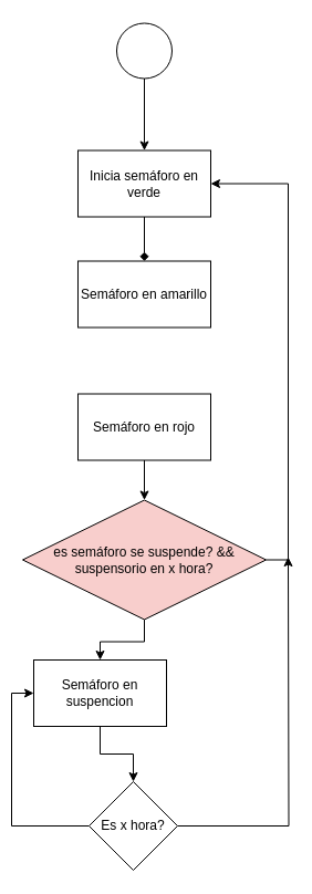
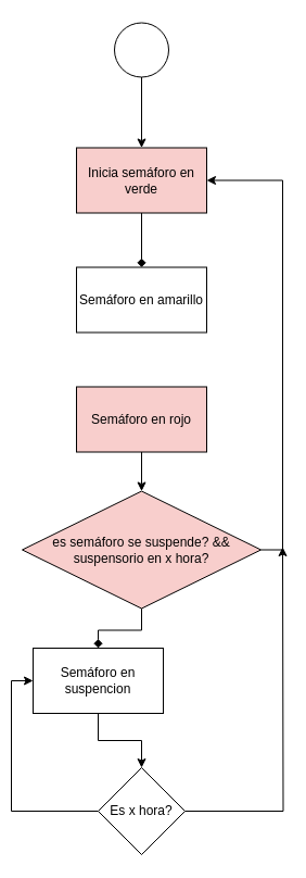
  <mxCell id="0" />
  <mxCell id="1" parent="0" />
  <mxCell id="2" style="edgeStyle=orthogonalEdgeStyle;rounded=0;orthogonalLoop=1;jettySize=auto;html=1;exitX=0.5;exitY=1;exitDx=0;exitDy=0;entryX=0.5;entryY=0;entryDx=0;entryDy=0;" edge="1" parent="1" source="3" target="5"><mxGeometry relative="1" as="geometry" /></mxCell>
  <mxCell id="3" value="" style="ellipse;whiteSpace=wrap;html=1;aspect=fixed;" vertex="1" parent="1"><mxGeometry x="105" y="20.5" width="50" height="50" as="geometry" /></mxCell>
  <mxCell id="4" style="edgeStyle=orthogonalEdgeStyle;rounded=0;orthogonalLoop=1;jettySize=auto;html=1;exitX=0.5;exitY=1;exitDx=0;exitDy=0;entryX=0.5;entryY=0;entryDx=0;entryDy=0;endArrow=diamond;" edge="1" parent="1" source="5" target="6"><mxGeometry relative="1" as="geometry" /></mxCell>
- <mxCell id="5" value="Inicia semáforo en verde" style="rounded=0;whiteSpace=wrap;html=1;" vertex="1" parent="1"><mxGeometry x="70" y="135.5" width="120" height="60" as="geometry" /></mxCell>
- <mxCell id="6" value="Semáforo en amarillo" style="rounded=0;whiteSpace=wrap;html=1;" vertex="1" parent="1"><mxGeometry x="70" y="235.5" width="120" height="60" as="geometry" /></mxCell>
+ <mxCell id="5" value="Inicia semáforo en verde" style="rounded=0;whiteSpace=wrap;html=1;fillColor=#f8cecc;" vertex="1" parent="1"><mxGeometry x="70" y="135.5" width="120" height="60" as="geometry" /></mxCell>
+ <mxCell id="6" value="Semáforo en amarillo" style="rounded=0;whiteSpace=wrap;html=1;" vertex="1" parent="1"><mxGeometry x="70" y="245.5" width="120" height="60" as="geometry" /></mxCell>
  <mxCell id="7" style="edgeStyle=orthogonalEdgeStyle;rounded=0;orthogonalLoop=1;jettySize=auto;html=1;exitX=0.5;exitY=1;exitDx=0;exitDy=0;entryX=0.5;entryY=0;entryDx=0;entryDy=0;" edge="1" parent="1" source="8" target="11"><mxGeometry relative="1" as="geometry" /></mxCell>
- <mxCell id="8" value="Semáforo en rojo" style="rounded=0;whiteSpace=wrap;html=1;" vertex="1" parent="1"><mxGeometry x="70" y="355.5" width="120" height="60" as="geometry" /></mxCell>
- <mxCell id="9" style="edgeStyle=orthogonalEdgeStyle;rounded=0;orthogonalLoop=1;jettySize=auto;html=1;exitX=0.5;exitY=1;exitDx=0;exitDy=0;" edge="1" parent="1" source="11" target="13"><mxGeometry relative="1" as="geometry" /></mxCell>
+ <mxCell id="8" value="Semáforo en rojo" style="rounded=0;whiteSpace=wrap;html=1;fillColor=#f8cecc;" vertex="1" parent="1"><mxGeometry x="70" y="355.5" width="120" height="60" as="geometry" /></mxCell>
+ <mxCell id="9" style="edgeStyle=orthogonalEdgeStyle;rounded=0;orthogonalLoop=1;jettySize=auto;html=1;exitX=0.5;exitY=1;exitDx=0;exitDy=0;endArrow=diamond;" edge="1" parent="1" source="11" target="13"><mxGeometry relative="1" as="geometry" /></mxCell>
  <mxCell id="10" style="edgeStyle=orthogonalEdgeStyle;rounded=0;orthogonalLoop=1;jettySize=auto;html=1;exitX=1;exitY=0.5;exitDx=0;exitDy=0;entryX=1;entryY=0.5;entryDx=0;entryDy=0;" edge="1" parent="1" source="11" target="5"><mxGeometry relative="1" as="geometry" /></mxCell>
  <mxCell id="11" value="es semáforo se suspende? &amp;amp;&amp;amp; suspensorio en x hora?" style="rhombus;whiteSpace=wrap;html=1;fillColor=#f8cecc;" vertex="1" parent="1"><mxGeometry x="20" y="451.5" width="220" height="108" as="geometry" /></mxCell>
  <mxCell id="12" value="" style="edgeStyle=orthogonalEdgeStyle;rounded=0;orthogonalLoop=1;jettySize=auto;html=1;" edge="1" parent="1" source="13" target="16"><mxGeometry relative="1" as="geometry" /></mxCell>
  <mxCell id="13" value="Semáforo en suspencion" style="rounded=0;whiteSpace=wrap;html=1;" vertex="1" parent="1"><mxGeometry x="30" y="596" width="120" height="60" as="geometry" /></mxCell>
  <mxCell id="14" style="edgeStyle=orthogonalEdgeStyle;rounded=0;orthogonalLoop=1;jettySize=auto;html=1;exitX=1;exitY=0.5;exitDx=0;exitDy=0;" edge="1" parent="1" source="16"><mxGeometry relative="1" as="geometry"><mxPoint x="260" y="503" as="targetPoint" /></mxGeometry></mxCell>
  <mxCell id="15" style="edgeStyle=orthogonalEdgeStyle;rounded=0;orthogonalLoop=1;jettySize=auto;html=1;exitX=0;exitY=0.5;exitDx=0;exitDy=0;entryX=0;entryY=0.5;entryDx=0;entryDy=0;" edge="1" parent="1" source="16" target="13"><mxGeometry relative="1" as="geometry" /></mxCell>
- <mxCell id="16" value="Es x hora?" style="rhombus;whiteSpace=wrap;html=1;" vertex="1" parent="1"><mxGeometry x="80" y="706" width="80" height="80" as="geometry" /></mxCell>
+ <mxCell id="16" value="Es x hora?" style="rhombus;whiteSpace=wrap;html=1;" vertex="1" parent="1"><mxGeometry x="90" y="706" width="80" height="80" as="geometry" /></mxCell>
